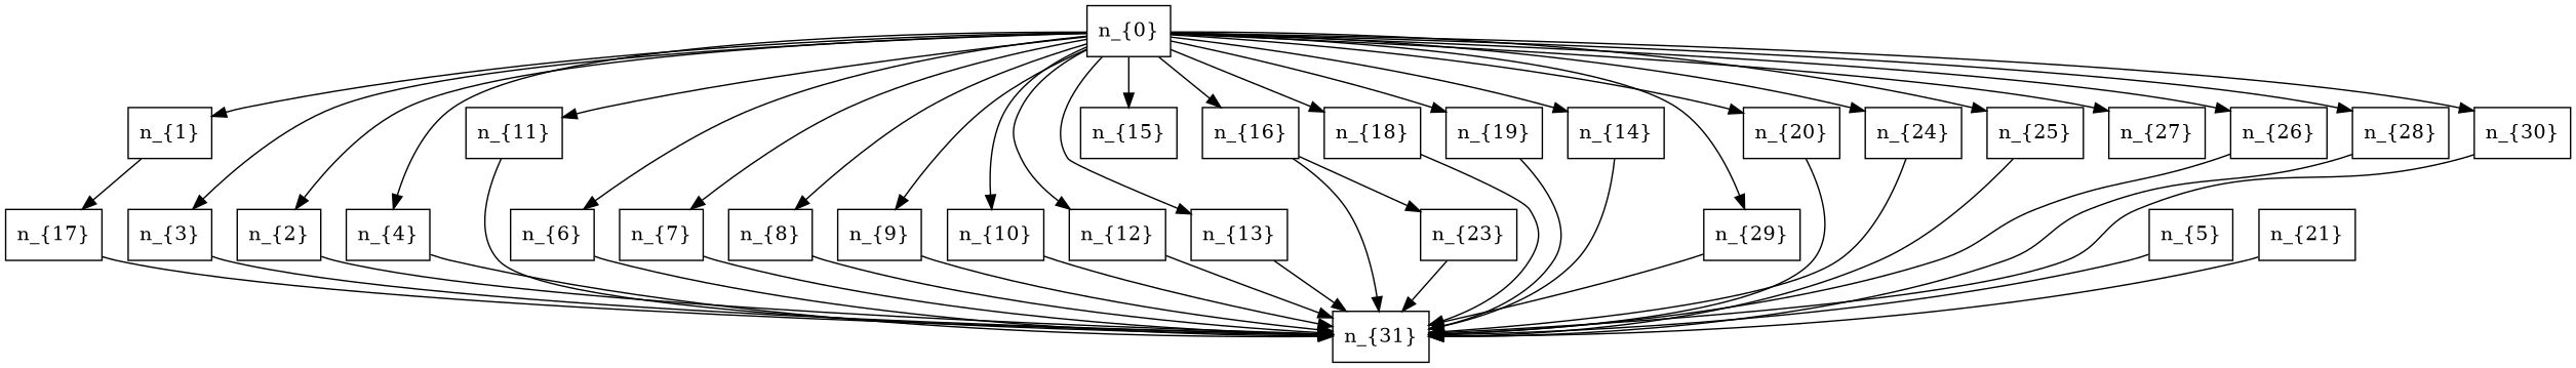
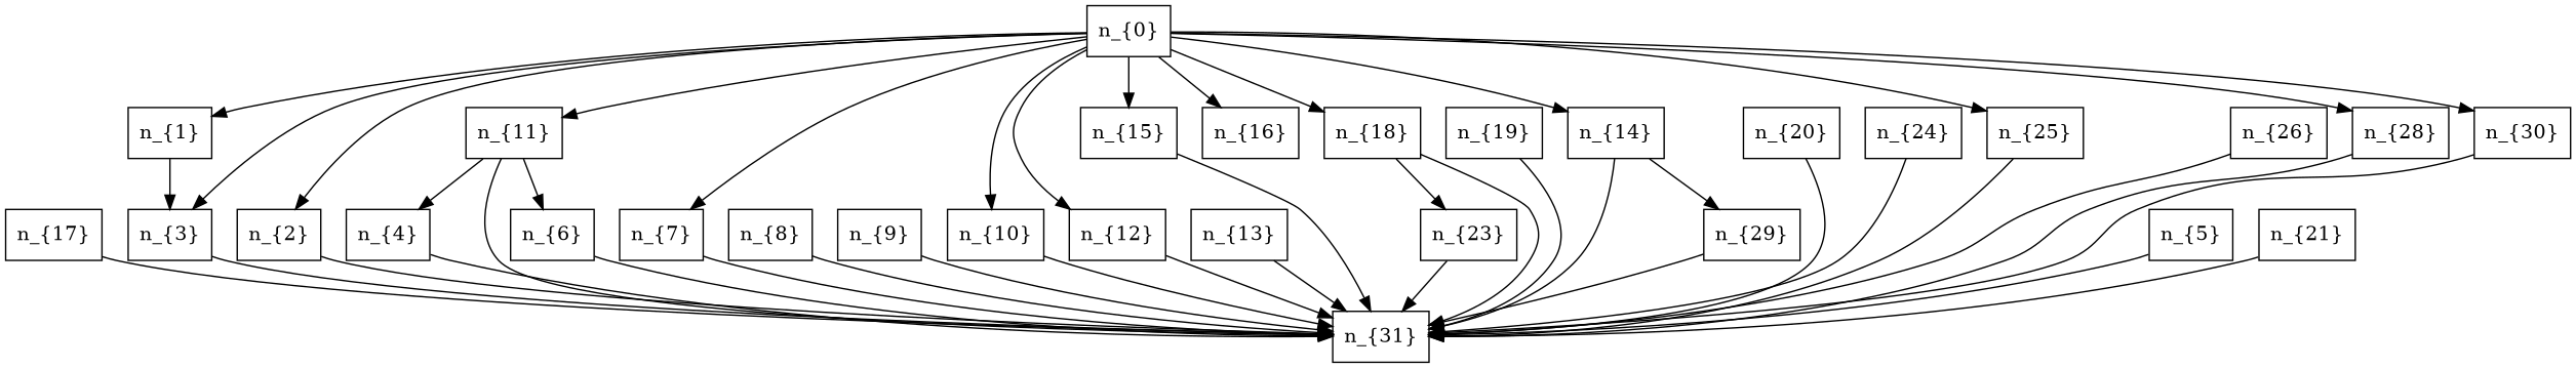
  strict digraph {
    collapsed=0
    cpathlen=1046559
    deadline=6347882
    period=6347882
    workload=6665275
    node [distance=98938 factor=2.633100 marked=0 object=9 shape=rectangle threads=1 visited=0 wcet=39057 wcetone=39057]
    "n_{0}" [distance=39057 height=0.5 texlbl="${d:39057, n_{0} = \langle o_{9}, c_1:39057, c(1):39057, F:2.63 \rangle}$" width=0.75]
    "n_{1}" [distance=192923 factor=0.591138 height=0.5 object=2 texlbl="${d:192923, n_{1} = \langle o_{2}, c_1:153866, c(1):153866, F:0.59 \rangle}$" wcet=153866 wcetone=153866 width=0.75]
    "n_{2}" [distance=165162 factor=0.662345 height=0.5 object=28 texlbl="${d:165162, n_{2} = \langle o_{28}, c_1:126105, c(1):126105, F:0.66 \rangle}$" wcet=126105 wcetone=126105 width=0.75]
    "n_{3}" [distance=47384 factor=0.744206 height=0.5 object=36 texlbl="${d:47384, n_{3} = \langle o_{36}, c_1:8327, c(1):8327, F:0.74 \rangle}$" wcet=8327 wcetone=8327 width=0.75]
    "n_{4}" [distance=165162 factor=0.662345 height=0.5 object=28 texlbl="${d:165162, n_{4} = \langle o_{28}, c_1:126105, c(1):126105, F:0.66 \rangle}$" wcet=126105 wcetone=126105 width=0.75]
    "n_{6}" [distance=132790 factor=0.438874 height=0.5 object=1 texlbl="${d:132790, n_{6} = \langle o_{1}, c_1:93733, c(1):93733, F:0.44 \rangle}$" wcet=93733 wcetone=93733 width=0.75]
    "n_{7}" [distance=143611 factor=0.682709 height=0.5 object=22 texlbl="${d:143611, n_{7} = \langle o_{22}, c_1:104554, c(1):104554, F:0.68 \rangle}$" wcet=104554 wcetone=104554 width=0.75]
    "n_{8}" [distance=500517 factor=0.800891 height=0.5 object=6 texlbl="${d:500517, n_{8} = \langle o_{6}, c_1:461460, c(1):461460, F:0.80 \rangle}$" wcet=461460 wcetone=461460 width=0.75]
    "n_{9}" [distance=516052 factor=0.973991 height=0.5 object=4 texlbl="${d:516052, n_{9} = \langle o_{4}, c_1:476995, c(1):476995, F:0.97 \rangle}$" wcet=476995 wcetone=476995 width=0.75]
    "n_{10}" [distance=78114 height=0.5 texlbl="${d:78114, n_{10} = \langle o_{9}, c_1:39057, c(1):39057, F:2.63 \rangle}$" width=0.79167]
    "n_{11}" [factor=0.300563 height=0.5 object=25 texlbl="${d:98938, n_{11} = \langle o_{25}, c_1:59881, c(1):59881, F:0.30 \rangle}$" wcet=59881 wcetone=59881 width=0.79167]
    "n_{12}" [distance=312525 factor=0.415288 height=0.5 object=14 texlbl="${d:312525, n_{12} = \langle o_{14}, c_1:273468, c(1):273468, F:0.42 \rangle}$" wcet=273468 wcetone=273468 width=0.79167]
    "n_{13}" [distance=952826 factor=0.904876 height=0.5 object=18 texlbl="${d:952826, n_{13} = \langle o_{18}, c_1:913769, c(1):913769, F:0.90 \rangle}$" wcet=913769 wcetone=913769 width=0.79167]
    "n_{14}" [distance=78114 height=0.5 texlbl="${d:78114, n_{14} = \langle o_{9}, c_1:39057, c(1):39057, F:2.63 \rangle}$" width=0.79167]
    "n_{15}" [factor=0.300563 height=0.5 object=25 texlbl="${d:98938, n_{15} = \langle o_{25}, c_1:59881, c(1):59881, F:0.30 \rangle}$" wcet=59881 wcetone=59881 width=0.79167]
    "n_{16}" [distance=312525 factor=0.415288 height=0.5 object=14 texlbl="${d:312525, n_{16} = \langle o_{14}, c_1:273468, c(1):273468, F:0.42 \rangle}$" wcet=273468 wcetone=273468 width=0.79167]
    "n_{18}" [distance=192923 factor=0.591138 height=0.5 object=2 texlbl="${d:192923, n_{18} = \langle o_{2}, c_1:153866, c(1):153866, F:0.59 \rangle}$" wcet=153866 wcetone=153866 width=0.79167]
    "n_{19}" [distance=312525 factor=0.415288 height=0.5 object=14 texlbl="${d:312525, n_{19} = \langle o_{14}, c_1:273468, c(1):273468, F:0.42 \rangle}$" wcet=273468 wcetone=273468 width=0.79167]
    "n_{20}" [distance=516052 factor=0.973991 height=0.5 object=4 texlbl="${d:516052, n_{20} = \langle o_{4}, c_1:476995, c(1):476995, F:0.97 \rangle}$" wcet=476995 wcetone=476995 width=0.79167]
    "n_{24}" [distance=312525 factor=0.415288 height=0.5 object=14 texlbl="${d:312525, n_{24} = \langle o_{14}, c_1:273468, c(1):273468, F:0.42 \rangle}$" wcet=273468 wcetone=273468 width=0.79167]
    "n_{25}" [factor=0.300563 height=0.5 object=25 texlbl="${d:98938, n_{25} = \langle o_{25}, c_1:59881, c(1):59881, F:0.30 \rangle}$" wcet=59881 wcetone=59881 width=0.79167]
    "n_{26}" [distance=78114 height=0.5 texlbl="${d:78114, n_{26} = \langle o_{9}, c_1:39057, c(1):39057, F:2.63 \rangle}$" width=0.79167]
-   "n_{27}" [distance=516052 factor=0.973991 height=0.5 object=4 texlbl="${d:516052, n_{27} = \langle o_{4}, c_1:476995, c(1):476995, F:0.97 \rangle}$" wcet=476995 wcetone=476995 width=0.79167]
    "n_{28}" [distance=516052 factor=0.973991 height=0.5 object=4 texlbl="${d:516052, n_{28} = \langle o_{4}, c_1:476995, c(1):476995, F:0.97 \rangle}$" wcet=476995 wcetone=476995 width=0.79167]
    "n_{29}" [factor=0.300563 height=0.5 object=25 texlbl="${d:98938, n_{29} = \langle o_{25}, c_1:59881, c(1):59881, F:0.30 \rangle}$" wcet=59881 wcetone=59881 width=0.79167]
    "n_{30}" [distance=143611 factor=0.682709 height=0.5 object=22 texlbl="${d:143611, n_{30} = \langle o_{22}, c_1:104554, c(1):104554, F:0.68 \rangle}$" wcet=104554 wcetone=104554 width=0.79167]
    "n_{17}" [distance=286656 factor=0.438874 height=0.5 object=1 texlbl="${d:286656, n_{17} = \langle o_{1}, c_1:93733, c(1):93733, F:0.44 \rangle}$" wcet=93733 wcetone=93733 width=0.79167]
    "n_{31}" [distance=1046559 factor=0.438874 height=0.5 object=1 texlbl="${d:1046559, n_{31} = \langle o_{1}, c_1:93733, c(1):93733, F:0.44 \rangle}$" wcet=93733 wcetone=93733 width=0.79167]
    "n_{5}" [distance=78114 height=0.5 texlbl="${d:78114, n_{5} = \langle o_{9}, c_1:39057, c(1):39057, F:2.63 \rangle}$" width=0.75]
    "n_{23}" [distance=773985 factor=0.800891 height=0.5 object=6 texlbl="${d:773985, n_{23} = \langle o_{6}, c_1:461460, c(1):461460, F:0.80 \rangle}$" wcet=461460 wcetone=461460 width=0.79167]
    "n_{21}" [factor=0.300563 height=0.5 object=25 texlbl="${d:98938, n_{21} = \langle o_{25}, c_1:59881, c(1):59881, F:0.30 \rangle}$" wcet=59881 wcetone=59881 width=0.79167]
    "n_{0}" -> "n_{1}"
    "n_{0}" -> "n_{2}"
    "n_{0}" -> "n_{3}"
-   "n_{0}" -> "n_{4}"
-   "n_{0}" -> "n_{6}"
+   "n_{11}" -> "n_{4}"
+   "n_{11}" -> "n_{6}"
    "n_{0}" -> "n_{7}"
-   "n_{0}" -> "n_{8}"
-   "n_{0}" -> "n_{9}"
    "n_{0}" -> "n_{10}"
    "n_{0}" -> "n_{11}"
    "n_{0}" -> "n_{12}"
-   "n_{0}" -> "n_{13}"
    "n_{0}" -> "n_{14}"
    "n_{0}" -> "n_{15}"
    "n_{0}" -> "n_{16}"
    "n_{0}" -> "n_{18}"
-   "n_{0}" -> "n_{19}"
-   "n_{0}" -> "n_{20}"
-   "n_{0}" -> "n_{24}"
    "n_{0}" -> "n_{25}"
-   "n_{0}" -> "n_{26}"
-   "n_{0}" -> "n_{27}"
    "n_{0}" -> "n_{28}"
-   "n_{0}" -> "n_{29}"
+   "n_{14}" -> "n_{29}"
    "n_{0}" -> "n_{30}"
-   "n_{1}" -> "n_{17}"
+   "n_{1}" -> "n_{3}"
    "n_{2}" -> "n_{31}"
    "n_{3}" -> "n_{31}"
    "n_{4}" -> "n_{31}"
    "n_{6}" -> "n_{31}"
    "n_{7}" -> "n_{31}"
    "n_{8}" -> "n_{31}"
    "n_{9}" -> "n_{31}"
    "n_{10}" -> "n_{31}"
    "n_{11}" -> "n_{31}"
    "n_{12}" -> "n_{31}"
    "n_{13}" -> "n_{31}"
    "n_{14}" -> "n_{31}"
-   "n_{16}" -> "n_{31}"
-   "n_{16}" -> "n_{23}"
+   "n_{15}" -> "n_{31}"
+   "n_{18}" -> "n_{23}"
    "n_{18}" -> "n_{31}"
    "n_{19}" -> "n_{31}"
    "n_{20}" -> "n_{31}"
    "n_{24}" -> "n_{31}"
    "n_{25}" -> "n_{31}"
    "n_{26}" -> "n_{31}"
    "n_{28}" -> "n_{31}"
    "n_{29}" -> "n_{31}"
    "n_{30}" -> "n_{31}"
    "n_{17}" -> "n_{31}"
    "n_{5}" -> "n_{31}"
    "n_{23}" -> "n_{31}"
    "n_{21}" -> "n_{31}"
  }
